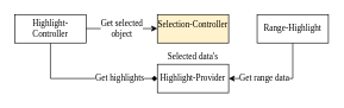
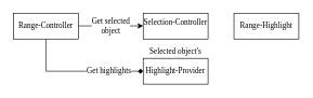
  <mxCell id="0" />
  <mxCell id="1" parent="0" />
  <mxCell id="2" value="Get highlights" style="edgeStyle=orthogonalEdgeStyle;rounded=0;orthogonalLoop=1;jettySize=auto;html=1;entryX=0;entryY=0.5;entryDx=0;entryDy=0;fontFamily=&quot;Latin Modern Regular 12&quot;;fontSize=12;endArrow=diamond;" edge="1" parent="1" source="3" target="5"><mxGeometry x="0.474" relative="1" as="geometry"><Array as="points"><mxPoint x="70" y="110" /></Array><mxPoint as="offset" /></mxGeometry></mxCell>
- <mxCell id="3" value="Highlight-Controller" style="rounded=0;whiteSpace=wrap;html=1;fontFamily=&quot;Latin Modern Mono 12&quot;;" vertex="1" parent="1"><mxGeometry x="20" y="20" width="100" height="40" as="geometry" /></mxCell>
- <mxCell id="4" value="Selection-Controller" style="rounded=0;whiteSpace=wrap;html=1;fontFamily=&quot;Latin Modern Mono 12&quot;;verticalAlign=top;fillColor=#fff2cc;" vertex="1" parent="1"><mxGeometry x="220" y="20" width="100" height="40" as="geometry" /></mxCell>
+ <mxCell id="3" value="Range-Controller" style="rounded=0;whiteSpace=wrap;html=1;fontFamily=&quot;Latin Modern Mono 12&quot;;" vertex="1" parent="1"><mxGeometry x="20" y="20" width="100" height="40" as="geometry" /></mxCell>
+ <mxCell id="4" value="Selection-Controller" style="rounded=0;whiteSpace=wrap;html=1;fontFamily=&quot;Latin Modern Mono 12&quot;;verticalAlign=top;" vertex="1" parent="1"><mxGeometry x="220" y="20" width="100" height="40" as="geometry" /></mxCell>
  <mxCell id="5" value="Highlight-Provider" style="rounded=0;whiteSpace=wrap;html=1;fontFamily=&quot;Latin Modern Mono 12&quot;;" vertex="1" parent="1"><mxGeometry x="220" y="90" width="100" height="40" as="geometry" /></mxCell>
  <mxCell id="6" value="Get selected&lt;br style=&quot;font-size: 12px;&quot;&gt;object" style="endArrow=classic;html=1;rounded=0;fontFamily=&quot;Latin Modern Regular 12&quot;;fontSize=12;" edge="1" parent="1"><mxGeometry width="50" height="50" relative="1" as="geometry"><mxPoint x="120" y="39.71" as="sourcePoint" /><mxPoint x="220" y="39.71" as="targetPoint" /></mxGeometry></mxCell>
- <mxCell id="7" value="Get range data" style="edgeStyle=orthogonalEdgeStyle;rounded=0;orthogonalLoop=1;jettySize=auto;html=1;entryX=1;entryY=0.5;entryDx=0;entryDy=0;fontFamily=&quot;Latin Modern Regular 12&quot;;fontSize=12;" edge="1" parent="1" source="8" target="5"><mxGeometry x="0.286" relative="1" as="geometry"><Array as="points"><mxPoint x="410" y="110" /></Array><mxPoint as="offset" /></mxGeometry></mxCell>
  <mxCell id="8" value="Range-Highlight" style="rounded=0;whiteSpace=wrap;html=1;fontFamily=&quot;Latin Modern Mono 12&quot;;" vertex="1" parent="1"><mxGeometry x="360" y="20" width="100" height="40" as="geometry" /></mxCell>
- <mxCell id="9" value="Selected data's" style="text;html=1;align=center;verticalAlign=middle;whiteSpace=wrap;rounded=0;fontFamily=&quot;Latin Modern Regular 12&quot;;" vertex="1" parent="1"><mxGeometry x="220" y="70" width="100" height="20" as="geometry" /></mxCell>
+ <mxCell id="9" value="Selected object's" style="text;html=1;align=center;verticalAlign=middle;whiteSpace=wrap;rounded=0;fontFamily=&quot;Latin Modern Regular 12&quot;;" vertex="1" parent="1"><mxGeometry x="220" y="70" width="100" height="20" as="geometry" /></mxCell>
